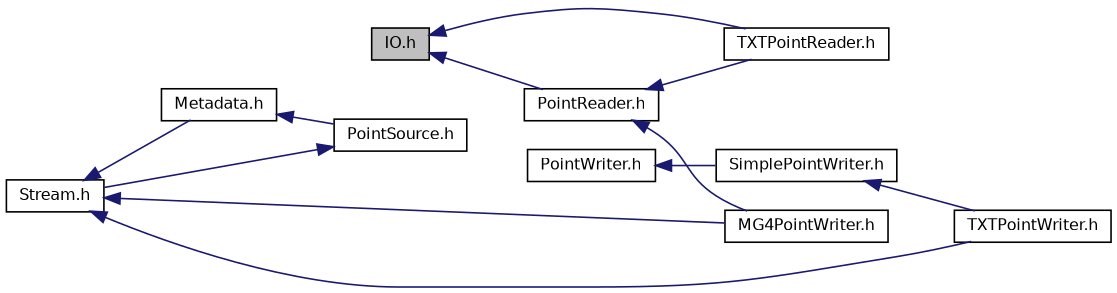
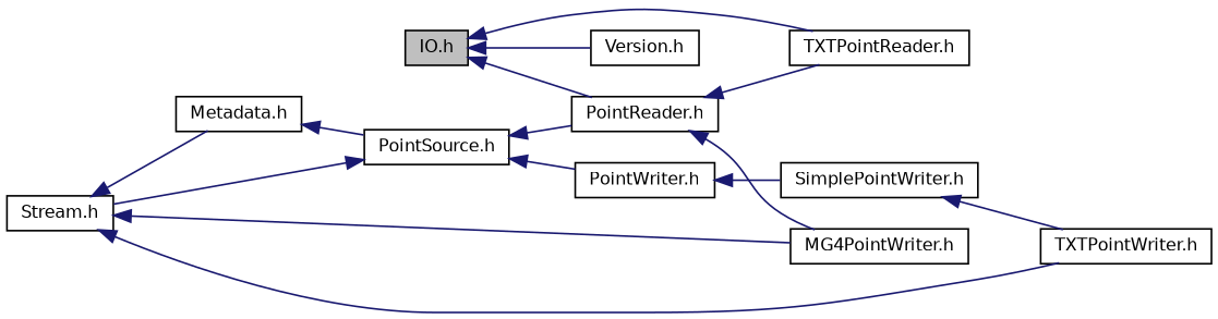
  digraph {
    rankdir=LR
    node [color=black fontname=Helvetica fontsize=10 shape=record]
    edge [color=midnightblue dir=back fontname=Helvetica fontsize=10 labelfontname=Helvetica labelfontsize=10 style=solid]
    n1 [fillcolor=grey75 fontcolor=black height=0.2 label="IO.h" style=filled width=0.4]
    n2 [height=0.2 label="PointReader.h" width=0.4]
    n3 [height=0.2 label="TXTPointReader.h" width=0.4]
+   n4 [height=0.2 label="Version.h" width=0.4]
    n5 [height=0.2 label="MG4PointWriter.h" width=0.4]
    n6 [height=0.2 label="Stream.h" width=0.4]
    n7 [height=0.2 label="Metadata.h" width=0.4]
    n8 [height=0.2 label="TXTPointWriter.h" width=0.4]
    n9 [height=0.2 label="PointSource.h" width=0.4]
    n10 [height=0.2 label="PointWriter.h" width=0.4]
    n11 [height=0.2 label="SimplePointWriter.h" width=0.4]
    n1 -> n2
    n1 -> n3
+   n1 -> n4
    n2 -> n3
    n2 -> n5
    n6 -> n5
    n6 -> n7
    n6 -> n8
    n7 -> n9
+   n9 -> n2
    n9 -> n6
+   n9 -> n10
    n10 -> n11
    n11 -> n8
  }
